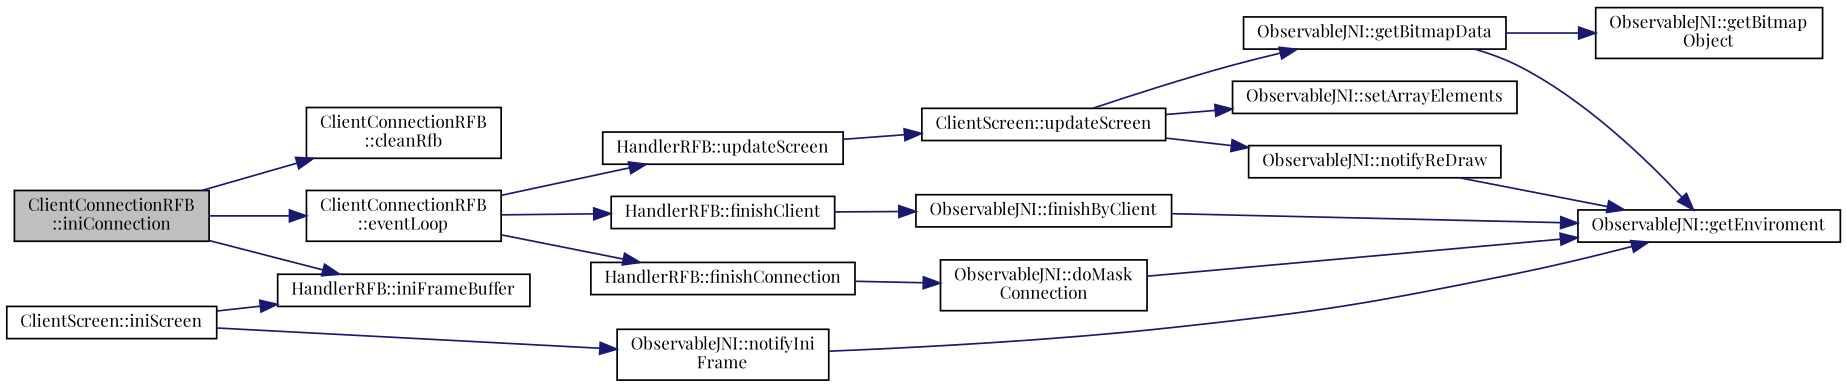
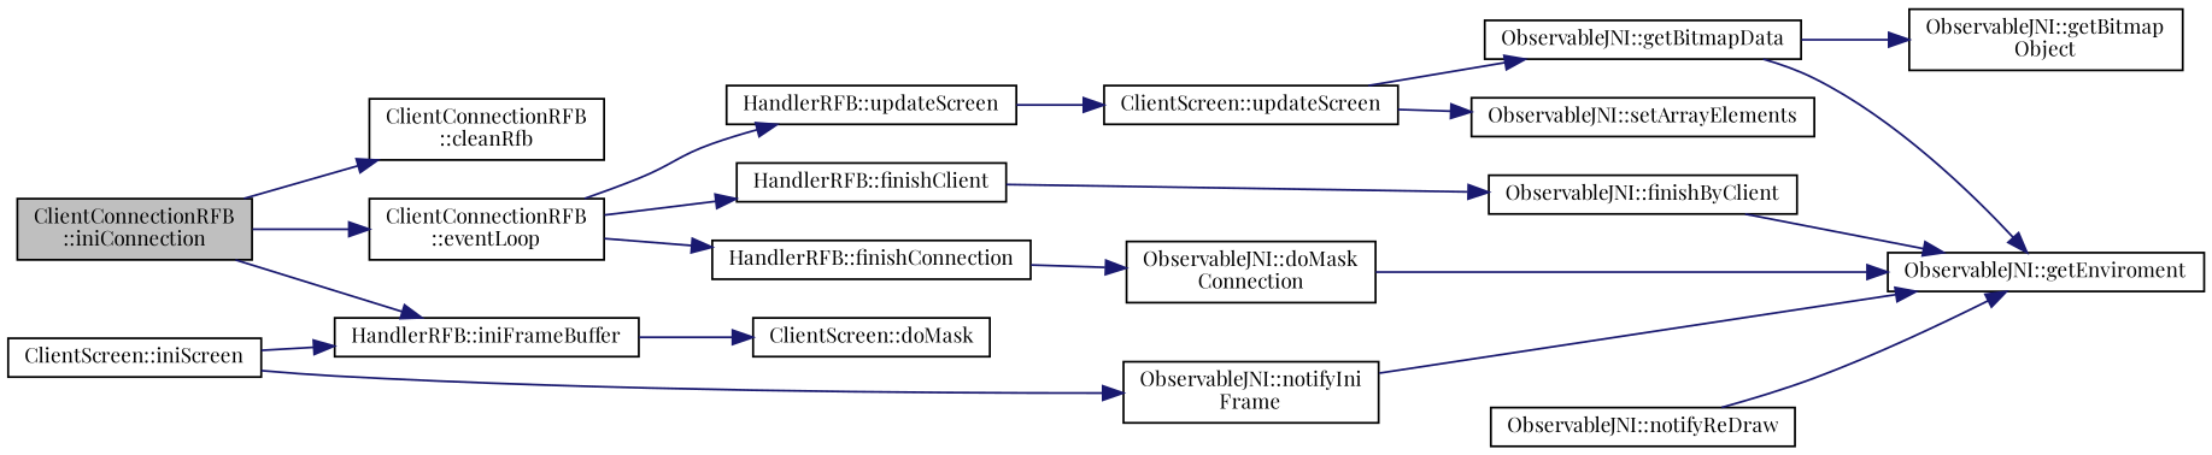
  digraph {
    fontname="Playfair Display"
    rankdir=LR
    node [color=black fillcolor=white fontname="Playfair Display" fontsize=10 shape=record style=filled]
    edge [color=midnightblue fontname="Playfair Display" fontsize=10 labelfontname=Helvetica labelfontsize=10 style=solid]
    n1 [fillcolor=grey75 fontcolor=black height=0.2 label="ClientConnectionRFB\l::iniConnection" width=0.4]
    n2 [height=0.2 label="ClientConnectionRFB\l::cleanRfb" width=0.4]
    n3 [height=0.2 label="ClientConnectionRFB\l::eventLoop" width=0.4]
    n4 [height=0.2 label="HandlerRFB::iniFrameBuffer" width=0.4]
    n5 [height=0.2 label="HandlerRFB::updateScreen" width=0.4]
    n6 [height=0.2 label="HandlerRFB::finishClient" width=0.4]
    n7 [height=0.2 label="HandlerRFB::finishConnection" width=0.4]
+   n8 [height=0.2 label="ClientScreen::doMask" width=0.4]
    n9 [height=0.2 label="ClientScreen::updateScreen" width=0.4]
    n10 [height=0.2 label="ObservableJNI::finishByClient" width=0.4]
    n11 [height=0.2 label="ObservableJNI::doMask\lConnection" width=0.4]
    n12 [height=0.2 label="ObservableJNI::getEnviroment" width=0.4]
    n13 [height=0.2 label="ClientScreen::iniScreen" width=0.4]
    n14 [height=0.2 label="ObservableJNI::notifyIni\lFrame" width=0.4]
    n15 [height=0.2 label="ObservableJNI::getBitmapData" width=0.4]
    n16 [height=0.2 label="ObservableJNI::setArrayElements" width=0.4]
    n17 [height=0.2 label="ObservableJNI::notifyReDraw" width=0.4]
    n18 [height=0.2 label="ObservableJNI::getBitmap\lObject" width=0.4]
    n1 -> n2
    n1 -> n3
    n1 -> n4
    n3 -> n5
    n3 -> n6
    n3 -> n7
+   n4 -> n8
    n5 -> n9
    n6 -> n10
    n7 -> n11
    n9 -> n15
    n9 -> n16
-   n9 -> n17
    n10 -> n12
    n11 -> n12
    n13 -> n4
    n13 -> n14
    n14 -> n12
    n15 -> n12
    n15 -> n18
    n17 -> n12
  }
